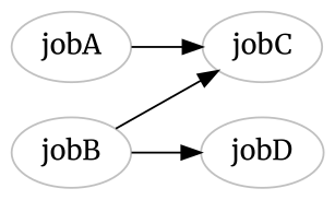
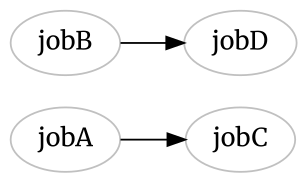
  digraph {
    fontname=Merriweather
    rankdir=LR
    node [color=gray fontname=Merriweather]
    edge [fontname=Merriweather]
    jobA
    jobC
    jobB
    jobD
    jobA -> jobC
-   jobB -> jobC
    jobB -> jobD
  }
